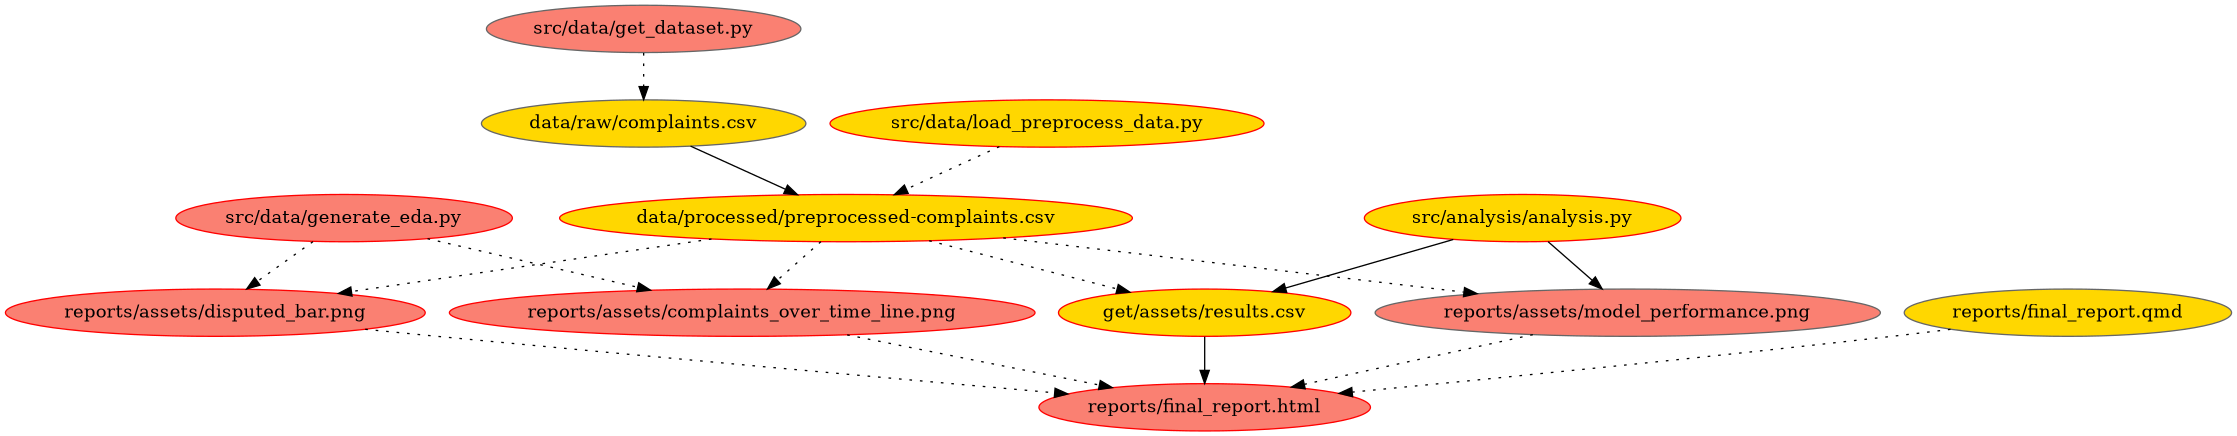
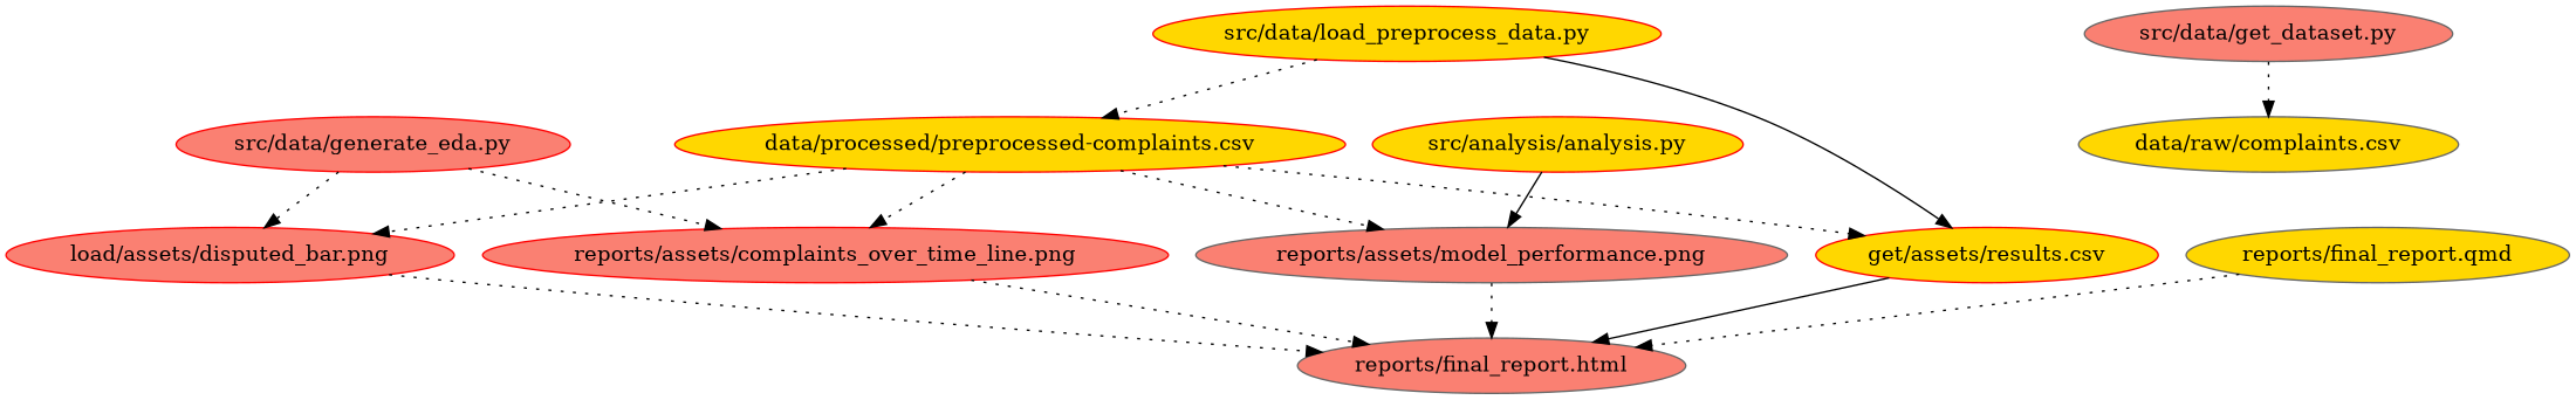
  digraph {
    node [color=red fillcolor=gold style=filled]
    edge [style=dotted]
    n1 [label="data/processed/preprocessed-complaints.csv"]
    n2 [fillcolor=salmon label="reports/assets/complaints_over_time_line.png"]
-   n3 [fillcolor=salmon label="reports/assets/disputed_bar.png"]
+   n3 [fillcolor=salmon label="load/assets/disputed_bar.png"]
    n4 [color=gray40 fillcolor=salmon label="reports/assets/model_performance.png"]
    n5 [label="get/assets/results.csv"]
-   n6 [fillcolor=salmon label="reports/final_report.html"]
+   n6 [color=gray40 fillcolor=salmon label="reports/final_report.html"]
    n7 [color=gray40 label="data/raw/complaints.csv"]
    n8 [color=gray40 label="reports/final_report.qmd"]
    n9 [label="src/analysis/analysis.py"]
    n10 [fillcolor=salmon label="src/data/generate_eda.py"]
    n11 [color=gray40 fillcolor=salmon label="src/data/get_dataset.py"]
    n12 [label="src/data/load_preprocess_data.py"]
    n1 -> n2
    n1 -> n3
    n1 -> n4
    n1 -> n5
    n2 -> n6
    n3 -> n6
    n4 -> n6
    n5 -> n6 [style=solid]
-   n7 -> n1 [style=solid]
    n8 -> n6
    n9 -> n4 [style=solid]
-   n9 -> n5 [style=solid]
+   n12 -> n5 [style=solid]
    n10 -> n2
    n10 -> n3
    n11 -> n7
    n12 -> n1
  }
